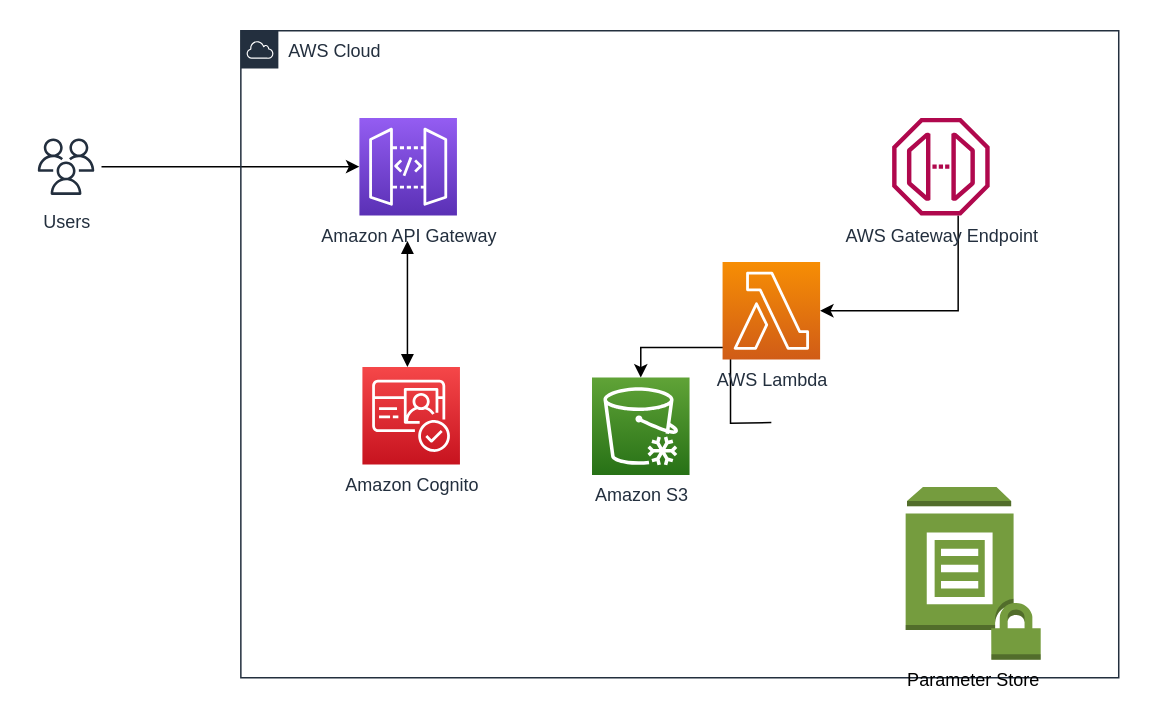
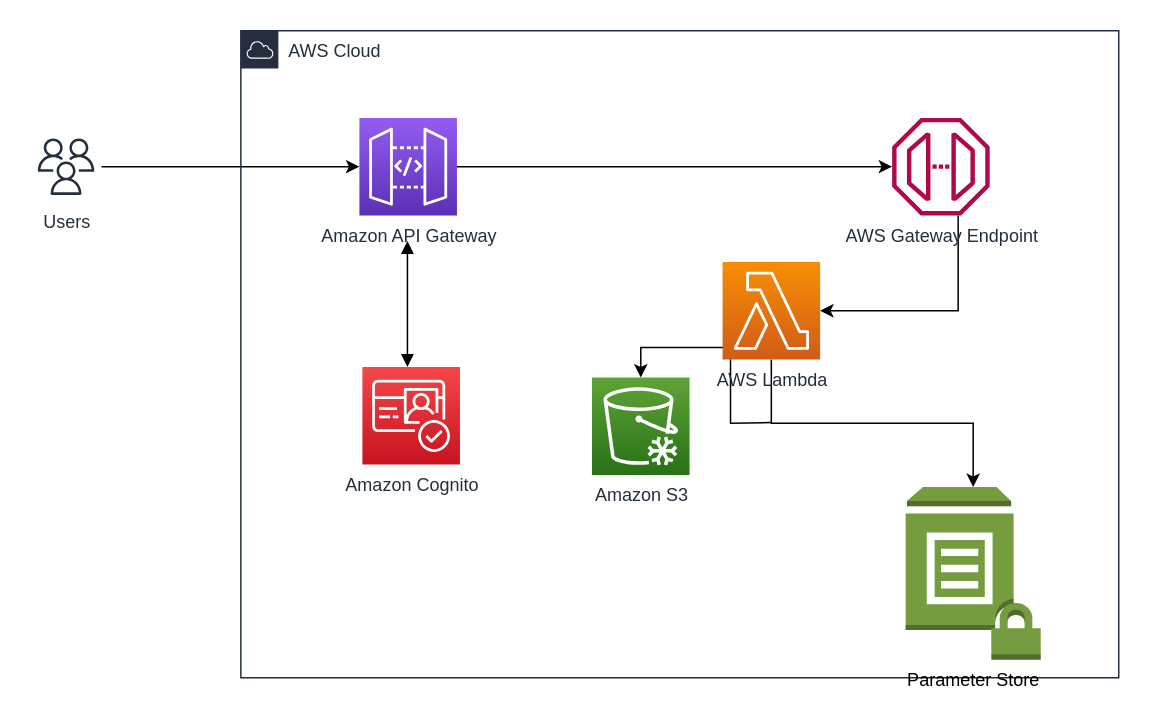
  <mxCell id="0" />
  <mxCell id="1" parent="0" />
  <mxCell id="2" style="edgeStyle=orthogonalEdgeStyle;rounded=0;orthogonalLoop=1;jettySize=auto;html=1;entryX=0;entryY=0.5;entryDx=0;entryDy=0;entryPerimeter=0;" edge="1" parent="1" source="3" target="6"><mxGeometry relative="1" as="geometry" /></mxCell>
  <mxCell id="3" value="Users" style="sketch=0;outlineConnect=0;fontColor=#232F3E;gradientColor=none;strokeColor=#232F3E;fillColor=#ffffff;dashed=0;verticalLabelPosition=bottom;verticalAlign=top;align=center;html=1;fontSize=12;fontStyle=0;aspect=fixed;shape=mxgraph.aws4.resourceIcon;resIcon=mxgraph.aws4.users;" vertex="1" parent="1"><mxGeometry x="20" y="87" width="47" height="47" as="geometry" /></mxCell>
  <mxCell id="4" value="AWS Cloud" style="points=[[0,0],[0.25,0],[0.5,0],[0.75,0],[1,0],[1,0.25],[1,0.5],[1,0.75],[1,1],[0.75,1],[0.5,1],[0.25,1],[0,1],[0,0.75],[0,0.5],[0,0.25]];outlineConnect=0;gradientColor=none;html=1;whiteSpace=wrap;fontSize=12;fontStyle=0;container=1;pointerEvents=0;collapsible=0;recursiveResize=0;shape=mxgraph.aws4.group;grIcon=mxgraph.aws4.group_aws_cloud;strokeColor=#232F3E;fillColor=none;verticalAlign=top;align=left;spacingLeft=30;fontColor=#232F3E;dashed=0;" vertex="1" parent="1"><mxGeometry x="160" y="20" width="585" height="431" as="geometry" /></mxCell>
+ <mxCell id="5" style="edgeStyle=orthogonalEdgeStyle;rounded=0;orthogonalLoop=1;jettySize=auto;html=1;" edge="1" parent="4" source="6" target="8"><mxGeometry relative="1" as="geometry" /></mxCell>
  <mxCell id="6" value="Amazon API Gateway" style="sketch=0;points=[[0,0,0],[0.25,0,0],[0.5,0,0],[0.75,0,0],[1,0,0],[0,1,0],[0.25,1,0],[0.5,1,0],[0.75,1,0],[1,1,0],[0,0.25,0],[0,0.5,0],[0,0.75,0],[1,0.25,0],[1,0.5,0],[1,0.75,0]];outlineConnect=0;fontColor=#232F3E;gradientColor=#945DF2;gradientDirection=north;fillColor=#5A30B5;strokeColor=#ffffff;dashed=0;verticalLabelPosition=bottom;verticalAlign=top;align=center;html=1;fontSize=12;fontStyle=0;aspect=fixed;shape=mxgraph.aws4.resourceIcon;resIcon=mxgraph.aws4.api_gateway;" vertex="1" parent="4"><mxGeometry x="79" y="58" width="65" height="65" as="geometry" /></mxCell>
  <mxCell id="7" style="edgeStyle=orthogonalEdgeStyle;rounded=0;orthogonalLoop=1;jettySize=auto;html=1;entryX=1;entryY=0.5;entryDx=0;entryDy=0;entryPerimeter=0;" edge="1" parent="4" source="8" target="11"><mxGeometry relative="1" as="geometry"><Array as="points"><mxPoint x="478" y="186" /></Array></mxGeometry></mxCell>
  <mxCell id="8" value="AWS Gateway Endpoint" style="sketch=0;outlineConnect=0;fontColor=#232F3E;gradientColor=none;fillColor=#B0084D;strokeColor=none;dashed=0;verticalLabelPosition=bottom;verticalAlign=top;align=center;html=1;fontSize=12;fontStyle=0;aspect=fixed;pointerEvents=1;shape=mxgraph.aws4.endpoint;" vertex="1" parent="4"><mxGeometry x="434" y="58" width="65" height="65" as="geometry" /></mxCell>
+ <mxCell id="9" style="edgeStyle=orthogonalEdgeStyle;rounded=0;orthogonalLoop=1;jettySize=auto;html=1;entryX=0.5;entryY=0;entryDx=0;entryDy=0;entryPerimeter=0;exitX=0.5;exitY=1;exitDx=0;exitDy=0;exitPerimeter=0;" edge="1" parent="4" source="11" target="15"><mxGeometry relative="1" as="geometry" /></mxCell>
  <mxCell id="10" style="edgeStyle=orthogonalEdgeStyle;rounded=0;orthogonalLoop=1;jettySize=auto;html=1;entryX=0.5;entryY=0;entryDx=0;entryDy=0;entryPerimeter=0;exitX=0.5;exitY=1;exitDx=0;exitDy=0;exitPerimeter=0;" edge="1" parent="4" target="14"><mxGeometry relative="1" as="geometry"><mxPoint x="353.5" y="261" as="sourcePoint" /><mxPoint x="251.5" y="348" as="targetPoint" /></mxGeometry></mxCell>
  <mxCell id="11" value="AWS Lambda" style="sketch=0;points=[[0,0,0],[0.25,0,0],[0.5,0,0],[0.75,0,0],[1,0,0],[0,1,0],[0.25,1,0],[0.5,1,0],[0.75,1,0],[1,1,0],[0,0.25,0],[0,0.5,0],[0,0.75,0],[1,0.25,0],[1,0.5,0],[1,0.75,0]];outlineConnect=0;fontColor=#232F3E;gradientColor=#F78E04;gradientDirection=north;fillColor=#D05C17;strokeColor=#ffffff;dashed=0;verticalLabelPosition=bottom;verticalAlign=top;align=center;html=1;fontSize=12;fontStyle=0;aspect=fixed;shape=mxgraph.aws4.resourceIcon;resIcon=mxgraph.aws4.lambda;" vertex="1" parent="4"><mxGeometry x="321" y="154" width="65" height="65" as="geometry" /></mxCell>
  <mxCell id="12" value="Amazon Cognito" style="sketch=0;points=[[0,0,0],[0.25,0,0],[0.5,0,0],[0.75,0,0],[1,0,0],[0,1,0],[0.25,1,0],[0.5,1,0],[0.75,1,0],[1,1,0],[0,0.25,0],[0,0.5,0],[0,0.75,0],[1,0.25,0],[1,0.5,0],[1,0.75,0]];outlineConnect=0;fontColor=#232F3E;gradientColor=#F54749;gradientDirection=north;fillColor=#C7131F;strokeColor=#ffffff;dashed=0;verticalLabelPosition=bottom;verticalAlign=top;align=center;html=1;fontSize=12;fontStyle=0;aspect=fixed;shape=mxgraph.aws4.resourceIcon;resIcon=mxgraph.aws4.cognito;" vertex="1" parent="4"><mxGeometry x="81" y="224" width="65" height="65" as="geometry" /></mxCell>
  <mxCell id="13" value="" style="edgeStyle=orthogonalEdgeStyle;html=1;endArrow=block;elbow=vertical;startArrow=block;startFill=1;endFill=1;strokeColor=#000000;rounded=0;" edge="1" parent="4"><mxGeometry width="100" relative="1" as="geometry"><mxPoint x="111" y="140" as="sourcePoint" /><mxPoint x="111" y="224" as="targetPoint" /></mxGeometry></mxCell>
  <mxCell id="14" value="Amazon S3" style="sketch=0;points=[[0,0,0],[0.25,0,0],[0.5,0,0],[0.75,0,0],[1,0,0],[0,1,0],[0.25,1,0],[0.5,1,0],[0.75,1,0],[1,1,0],[0,0.25,0],[0,0.5,0],[0,0.75,0],[1,0.25,0],[1,0.5,0],[1,0.75,0]];outlineConnect=0;fontColor=#232F3E;gradientColor=#60A337;gradientDirection=north;fillColor=#277116;strokeColor=#ffffff;dashed=0;verticalLabelPosition=bottom;verticalAlign=top;align=center;html=1;fontSize=12;fontStyle=0;aspect=fixed;shape=mxgraph.aws4.resourceIcon;resIcon=mxgraph.aws4.glacier;" vertex="1" parent="4"><mxGeometry x="234" y="231" width="65" height="65" as="geometry" /></mxCell>
  <mxCell id="15" value="Parameter Store" style="outlineConnect=0;dashed=0;verticalLabelPosition=bottom;verticalAlign=top;align=center;html=1;shape=mxgraph.aws3.parameter_store;fillColor=#759C3E;gradientColor=none;" vertex="1" parent="4"><mxGeometry x="443" y="304" width="90" height="115" as="geometry" /></mxCell>
